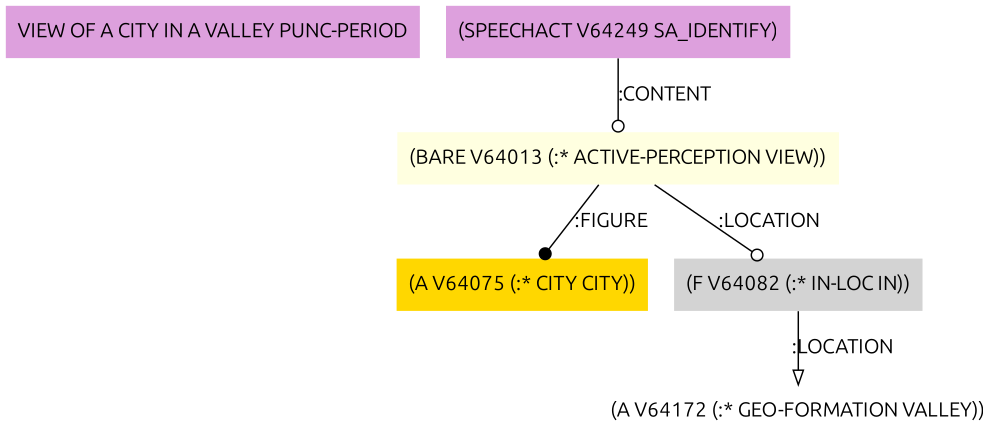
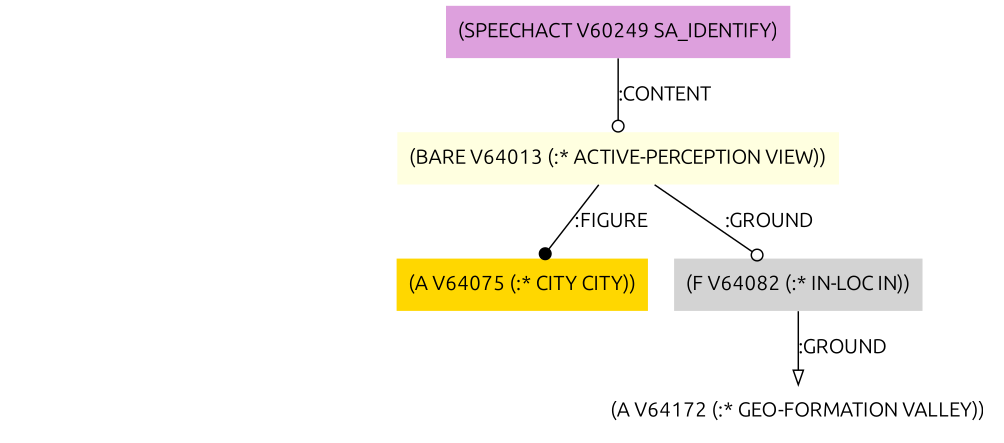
  digraph {
    fontname=Ubuntu
    node [color=black fillcolor=plum fontname=Ubuntu shape=none style=filled]
    edge [arrowhead=odot fontname=Ubuntu]
-   "VIEW OF A CITY IN A VALLEY PUNC-PERIOD"
-   n2 [color=purple label="(SPEECHACT V64249 SA_IDENTIFY)"]
+   n2 [color=purple label="(SPEECHACT V60249 SA_IDENTIFY)"]
    n3 [fillcolor=lightyellow label="(BARE V64013 (:* ACTIVE-PERCEPTION VIEW))"]
    n4 [color=gray40 fillcolor=gold label="(A V64075 (:* CITY CITY))"]
    n5 [color=red fillcolor=lightgrey label="(F V64082 (:* IN-LOC IN))"]
    n6 [color=gray40 fillcolor=white label="(A V64172 (:* GEO-FORMATION VALLEY))"]
    n2 -> n3 [label=":CONTENT"]
    n3 -> n4 [arrowhead=dot label=":FIGURE"]
-   n3 -> n5 [label=":LOCATION"]
-   n5 -> n6 [arrowhead=onormal label=":LOCATION"]
+   n3 -> n5 [label=":GROUND"]
+   n5 -> n6 [arrowhead=onormal label=":GROUND"]
  }
